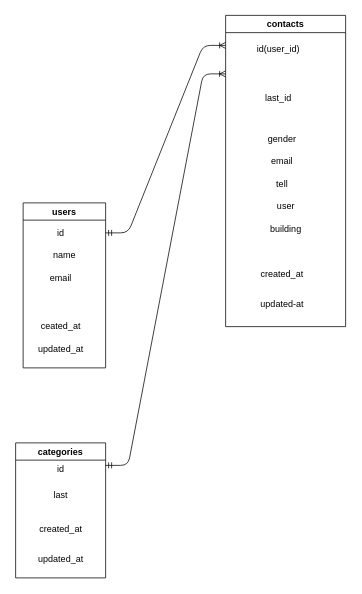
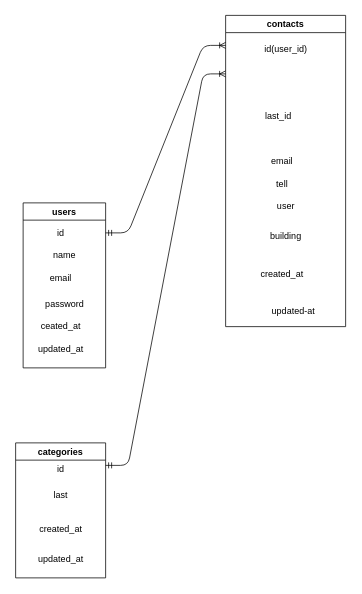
  <mxCell id="0" />
  <mxCell id="1" parent="0" />
  <mxCell id="2" value="users" style="swimlane;whiteSpace=wrap;html=1;fontFamily=Helvetica;" vertex="1" parent="1"><mxGeometry x="30" y="270" width="110" height="220" as="geometry" /></mxCell>
  <mxCell id="3" value="id" style="text;html=1;align=center;verticalAlign=middle;resizable=0;points=[];autosize=1;strokeColor=none;fillColor=none;fontFamily=Helvetica;" vertex="1" parent="2"><mxGeometry x="35" y="25" width="30" height="30" as="geometry" /></mxCell>
  <mxCell id="4" value="ceated_at" style="text;html=1;align=center;verticalAlign=middle;resizable=0;points=[];autosize=1;strokeColor=none;fillColor=none;fontFamily=Helvetica;" vertex="1" parent="2"><mxGeometry x="10" y="150" width="80" height="30" as="geometry" /></mxCell>
  <mxCell id="5" value="updated_at" style="text;html=1;align=center;verticalAlign=middle;resizable=0;points=[];autosize=1;strokeColor=none;fillColor=none;fontFamily=Helvetica;" vertex="1" parent="2"><mxGeometry x="10" y="180" width="80" height="30" as="geometry" /></mxCell>
  <mxCell id="6" value="name" style="text;html=1;align=center;verticalAlign=middle;resizable=0;points=[];autosize=1;strokeColor=none;fillColor=none;fontFamily=Helvetica;" vertex="1" parent="2"><mxGeometry x="30" y="55" width="50" height="30" as="geometry" /></mxCell>
  <mxCell id="7" value="email" style="text;html=1;align=center;verticalAlign=middle;resizable=0;points=[];autosize=1;strokeColor=none;fillColor=none;fontFamily=Helvetica;" vertex="1" parent="2"><mxGeometry x="25" y="85" width="50" height="30" as="geometry" /></mxCell>
+ <mxCell id="8" value="password" style="text;html=1;align=center;verticalAlign=middle;resizable=0;points=[];autosize=1;strokeColor=none;fillColor=none;fontFamily=Helvetica;" vertex="1" parent="2"><mxGeometry x="20" y="120" width="70" height="30" as="geometry" /></mxCell>
  <mxCell id="9" value="contacts" style="swimlane;whiteSpace=wrap;html=1;fontFamily=Helvetica;" vertex="1" parent="1"><mxGeometry x="300" y="20" width="160" height="415" as="geometry" /></mxCell>
- <mxCell id="10" value="id(user_id)" style="text;html=1;align=center;verticalAlign=middle;resizable=0;points=[];autosize=1;strokeColor=none;fillColor=none;fontFamily=Helvetica;" vertex="1" parent="9"><mxGeometry x="30" y="30" width="80" height="30" as="geometry" /></mxCell>
- <mxCell id="11" value="last_id" style="text;html=1;align=center;verticalAlign=middle;resizable=0;points=[];autosize=1;strokeColor=none;fillColor=none;fontFamily=Helvetica;" vertex="1" parent="9"><mxGeometry x="40" y="95" width="60" height="30" as="geometry" /></mxCell>
+ <mxCell id="10" value="id(user_id)" style="text;html=1;align=center;verticalAlign=middle;resizable=0;points=[];autosize=1;strokeColor=none;fillColor=none;fontFamily=Helvetica;" vertex="1" parent="9"><mxGeometry x="40" y="30" width="80" height="30" as="geometry" /></mxCell>
+ <mxCell id="11" value="last_id" style="text;html=1;align=center;verticalAlign=middle;resizable=0;points=[];autosize=1;strokeColor=none;fillColor=none;fontFamily=Helvetica;" vertex="1" parent="9"><mxGeometry x="40" y="120" width="60" height="30" as="geometry" /></mxCell>
  <mxCell id="12" value="email" style="text;html=1;align=center;verticalAlign=middle;resizable=0;points=[];autosize=1;strokeColor=none;fillColor=none;fontFamily=Helvetica;" vertex="1" parent="9"><mxGeometry x="50" y="180" width="50" height="30" as="geometry" /></mxCell>
  <mxCell id="13" value="tell" style="text;html=1;align=center;verticalAlign=middle;resizable=0;points=[];autosize=1;strokeColor=none;fillColor=none;fontFamily=Helvetica;" vertex="1" parent="9"><mxGeometry x="55" y="210" width="40" height="30" as="geometry" /></mxCell>
- <mxCell id="14" value="gender" style="text;html=1;align=center;verticalAlign=middle;resizable=0;points=[];autosize=1;strokeColor=none;fillColor=none;fontFamily=Helvetica;" vertex="1" parent="9"><mxGeometry x="45" y="150" width="60" height="30" as="geometry" /></mxCell>
  <mxCell id="15" value="user" style="text;html=1;align=center;verticalAlign=middle;resizable=0;points=[];autosize=1;strokeColor=none;fillColor=none;fontFamily=Helvetica;" vertex="1" parent="9"><mxGeometry x="45" y="240" width="70" height="30" as="geometry" /></mxCell>
- <mxCell id="16" value="building" style="text;html=1;align=center;verticalAlign=middle;resizable=0;points=[];autosize=1;strokeColor=none;fillColor=none;fontFamily=Helvetica;" vertex="1" parent="9"><mxGeometry x="50" y="270" width="60" height="30" as="geometry" /></mxCell>
+ <mxCell id="16" value="building" style="text;html=1;align=center;verticalAlign=middle;resizable=0;points=[];autosize=1;strokeColor=none;fillColor=none;fontFamily=Helvetica;" vertex="1" parent="9"><mxGeometry x="50" y="280" width="60" height="30" as="geometry" /></mxCell>
  <mxCell id="17" value="created_at" style="text;html=1;align=center;verticalAlign=middle;resizable=0;points=[];autosize=1;strokeColor=none;fillColor=none;fontFamily=Helvetica;" vertex="1" parent="9"><mxGeometry x="35" y="330" width="80" height="30" as="geometry" /></mxCell>
- <mxCell id="18" value="updated-at" style="text;html=1;align=center;verticalAlign=middle;resizable=0;points=[];autosize=1;strokeColor=none;fillColor=none;fontFamily=Helvetica;" vertex="1" parent="9"><mxGeometry x="35" y="370" width="80" height="30" as="geometry" /></mxCell>
+ <mxCell id="18" value="updated-at" style="text;html=1;align=center;verticalAlign=middle;resizable=0;points=[];autosize=1;strokeColor=none;fillColor=none;fontFamily=Helvetica;" vertex="1" parent="9"><mxGeometry x="50" y="380" width="80" height="30" as="geometry" /></mxCell>
  <mxCell id="19" value="categories" style="swimlane;whiteSpace=wrap;html=1;fontFamily=Helvetica;" vertex="1" parent="1"><mxGeometry x="20" y="590" width="120" height="180" as="geometry" /></mxCell>
  <mxCell id="20" value="last" style="text;html=1;align=center;verticalAlign=middle;resizable=0;points=[];autosize=1;strokeColor=none;fillColor=none;fontFamily=Helvetica;" vertex="1" parent="19"><mxGeometry x="30" y="55" width="60" height="30" as="geometry" /></mxCell>
  <mxCell id="21" value="updated_at" style="text;html=1;align=center;verticalAlign=middle;resizable=0;points=[];autosize=1;strokeColor=none;fillColor=none;fontFamily=Helvetica;" vertex="1" parent="19"><mxGeometry x="20" y="140" width="80" height="30" as="geometry" /></mxCell>
  <mxCell id="22" value="created_at" style="text;html=1;align=center;verticalAlign=middle;resizable=0;points=[];autosize=1;strokeColor=none;fillColor=none;fontFamily=Helvetica;" vertex="1" parent="19"><mxGeometry x="20" y="100" width="80" height="30" as="geometry" /></mxCell>
  <mxCell id="23" value="id" style="text;html=1;align=center;verticalAlign=middle;resizable=0;points=[];autosize=1;strokeColor=none;fillColor=none;fontFamily=Helvetica;" vertex="1" parent="19"><mxGeometry x="45" y="20" width="30" height="30" as="geometry" /></mxCell>
  <mxCell id="24" value="" style="edgeStyle=entityRelationEdgeStyle;fontSize=12;html=1;endArrow=ERoneToMany;startArrow=ERmandOne;" edge="1" parent="1"><mxGeometry width="100" height="100" relative="1" as="geometry"><mxPoint x="140" y="310" as="sourcePoint" /><mxPoint x="300" y="60" as="targetPoint" /></mxGeometry></mxCell>
  <mxCell id="25" value="" style="edgeStyle=entityRelationEdgeStyle;fontSize=12;html=1;endArrow=ERoneToMany;startArrow=ERmandOne;" edge="1" parent="1"><mxGeometry width="100" height="100" relative="1" as="geometry"><mxPoint x="140" y="620" as="sourcePoint" /><mxPoint x="300" y="98" as="targetPoint" /></mxGeometry></mxCell>
